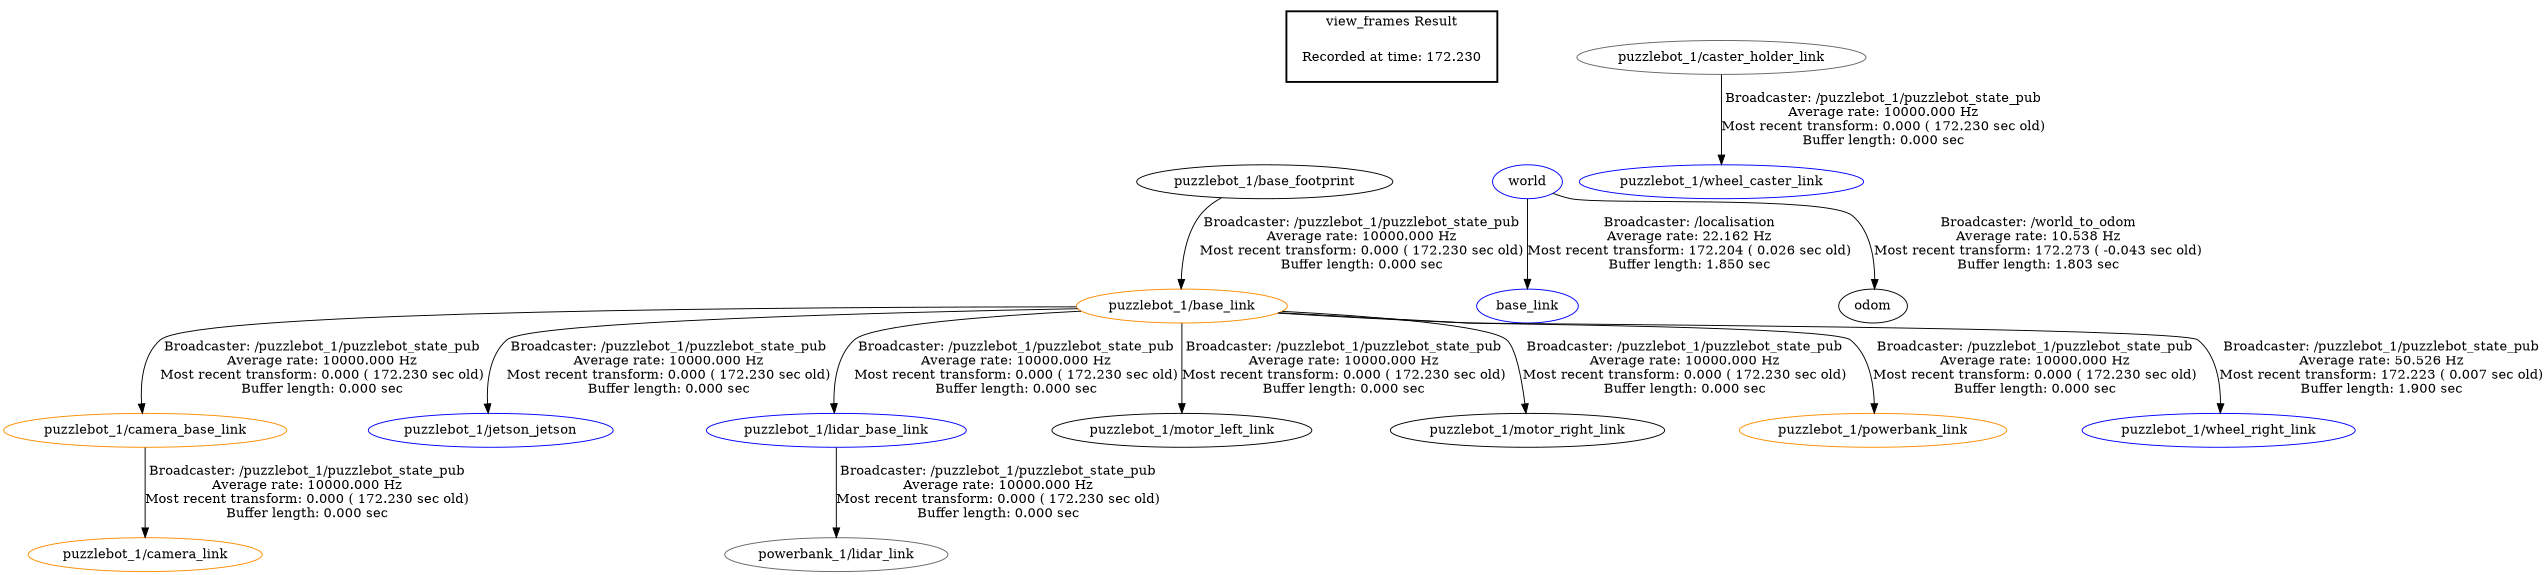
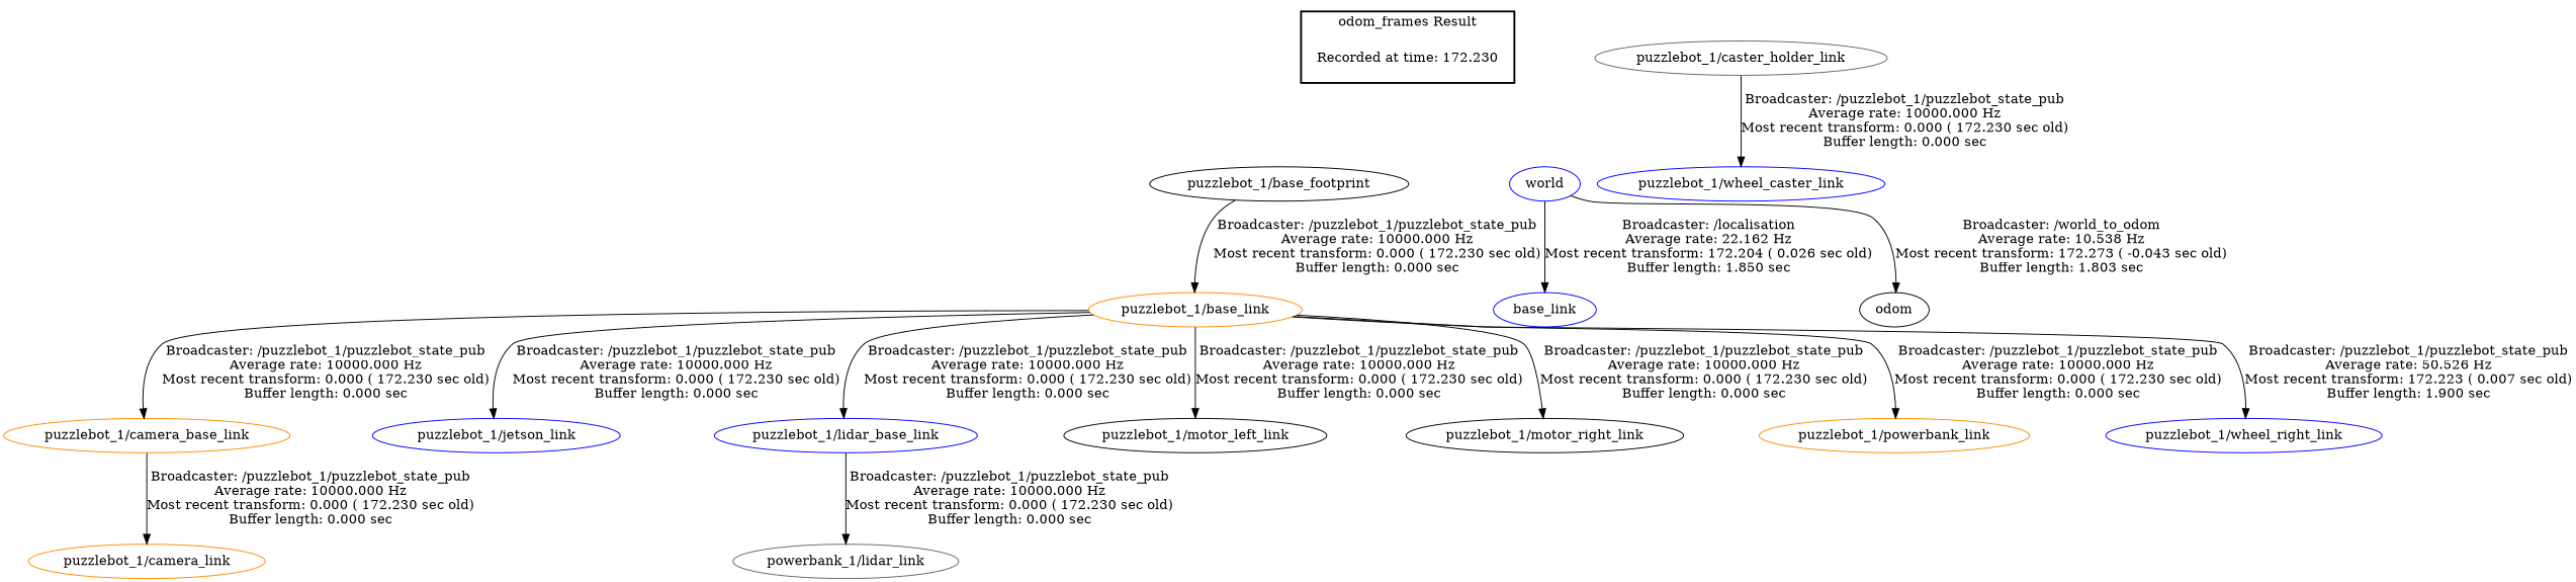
  digraph {
    node [color=blue]
    "Recorded at time: 172.230" [color=gray40 shape=plaintext]
    "puzzlebot_1/base_footprint" [color=black]
    world
    "puzzlebot_1/base_link" [color=darkorange]
    "puzzlebot_1/camera_base_link" [color=darkorange]
-   "puzzlebot_1/jetson_link" [label="puzzlebot_1/jetson_jetson"]
+   "puzzlebot_1/jetson_link"
    "puzzlebot_1/lidar_base_link"
    "puzzlebot_1/motor_left_link" [color=black]
    "puzzlebot_1/motor_right_link" [color=black]
    "puzzlebot_1/powerbank_link" [color=darkorange]
    "puzzlebot_1/wheel_right_link"
    "puzzlebot_1/camera_link" [color=darkorange]
    "puzzlebot_1/caster_holder_link" [color=gray40]
    "puzzlebot_1/wheel_caster_link"
    n15 [color=gray40 label="powerbank_1/lidar_link"]
    base_link
    odom [color=black]
    subgraph cluster_1 {
      color=black
-     label="view_frames Result"
+     label="odom_frames Result"
      style=bold
      "Recorded at time: 172.230"
    }
    "Recorded at time: 172.230" -> "puzzlebot_1/base_footprint" [style=invis]
    "Recorded at time: 172.230" -> world [style=invis]
    "puzzlebot_1/base_footprint" -> "puzzlebot_1/base_link" [label="Broadcaster: /puzzlebot_1/puzzlebot_state_pub\nAverage rate: 10000.000 Hz\nMost recent transform: 0.000 ( 172.230 sec old)\nBuffer length: 0.000 sec\n"]
    world -> base_link [label="Broadcaster: /localisation\nAverage rate: 22.162 Hz\nMost recent transform: 172.204 ( 0.026 sec old)\nBuffer length: 1.850 sec\n"]
    world -> odom [label="Broadcaster: /world_to_odom\nAverage rate: 10.538 Hz\nMost recent transform: 172.273 ( -0.043 sec old)\nBuffer length: 1.803 sec\n"]
    "puzzlebot_1/base_link" -> "puzzlebot_1/camera_base_link" [label="Broadcaster: /puzzlebot_1/puzzlebot_state_pub\nAverage rate: 10000.000 Hz\nMost recent transform: 0.000 ( 172.230 sec old)\nBuffer length: 0.000 sec\n"]
    "puzzlebot_1/base_link" -> "puzzlebot_1/jetson_link" [label="Broadcaster: /puzzlebot_1/puzzlebot_state_pub\nAverage rate: 10000.000 Hz\nMost recent transform: 0.000 ( 172.230 sec old)\nBuffer length: 0.000 sec\n"]
    "puzzlebot_1/base_link" -> "puzzlebot_1/lidar_base_link" [label="Broadcaster: /puzzlebot_1/puzzlebot_state_pub\nAverage rate: 10000.000 Hz\nMost recent transform: 0.000 ( 172.230 sec old)\nBuffer length: 0.000 sec\n"]
    "puzzlebot_1/base_link" -> "puzzlebot_1/motor_left_link" [label="Broadcaster: /puzzlebot_1/puzzlebot_state_pub\nAverage rate: 10000.000 Hz\nMost recent transform: 0.000 ( 172.230 sec old)\nBuffer length: 0.000 sec\n"]
    "puzzlebot_1/base_link" -> "puzzlebot_1/motor_right_link" [label="Broadcaster: /puzzlebot_1/puzzlebot_state_pub\nAverage rate: 10000.000 Hz\nMost recent transform: 0.000 ( 172.230 sec old)\nBuffer length: 0.000 sec\n"]
    "puzzlebot_1/base_link" -> "puzzlebot_1/powerbank_link" [label="Broadcaster: /puzzlebot_1/puzzlebot_state_pub\nAverage rate: 10000.000 Hz\nMost recent transform: 0.000 ( 172.230 sec old)\nBuffer length: 0.000 sec\n"]
    "puzzlebot_1/base_link" -> "puzzlebot_1/wheel_right_link" [label="Broadcaster: /puzzlebot_1/puzzlebot_state_pub\nAverage rate: 50.526 Hz\nMost recent transform: 172.223 ( 0.007 sec old)\nBuffer length: 1.900 sec\n"]
    "puzzlebot_1/camera_base_link" -> "puzzlebot_1/camera_link" [label="Broadcaster: /puzzlebot_1/puzzlebot_state_pub\nAverage rate: 10000.000 Hz\nMost recent transform: 0.000 ( 172.230 sec old)\nBuffer length: 0.000 sec\n"]
    "puzzlebot_1/lidar_base_link" -> n15 [label="Broadcaster: /puzzlebot_1/puzzlebot_state_pub\nAverage rate: 10000.000 Hz\nMost recent transform: 0.000 ( 172.230 sec old)\nBuffer length: 0.000 sec\n"]
    "puzzlebot_1/caster_holder_link" -> "puzzlebot_1/wheel_caster_link" [label="Broadcaster: /puzzlebot_1/puzzlebot_state_pub\nAverage rate: 10000.000 Hz\nMost recent transform: 0.000 ( 172.230 sec old)\nBuffer length: 0.000 sec\n"]
  }
